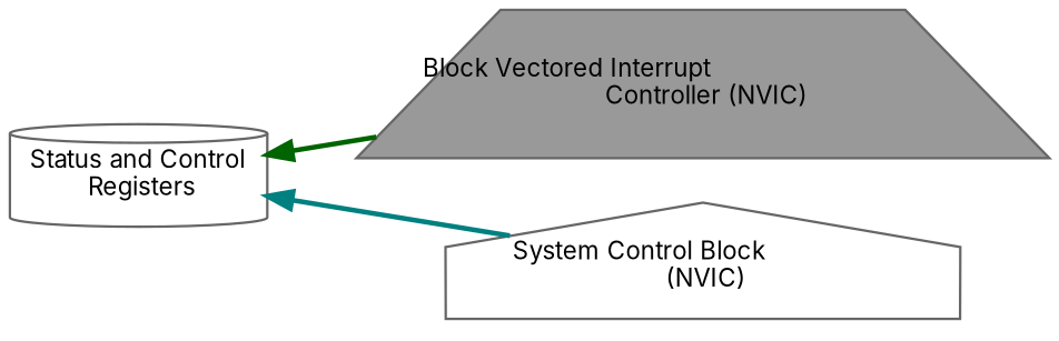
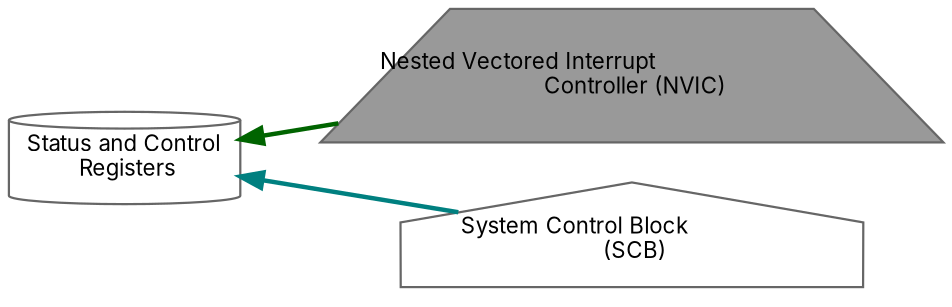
  digraph {
    fontname=Inter
    rankdir=LR
    node [color=grey40 fillcolor=white fontname=Inter fontsize=10 style=filled]
    edge [dir=back fontname=Inter fontsize=10 labelfontname=Helvetica labelfontsize=10 shape=plaintext style=bold]
    n1 [height=0.2 label="Status and Control\l Registers" shape=cylinder width=0.4]
-   n2 [color=gray40 fillcolor=grey60 fontcolor=black height=0.2 label="Block Vectored Interrupt\l Controller (NVIC)" shape=trapezium width=0.4]
-   n3 [height=0.2 label="System Control Block\l (NVIC)" shape=house width=0.4]
+   n2 [color=gray40 fillcolor=grey60 fontcolor=black height=0.2 label="Nested Vectored Interrupt\l Controller (NVIC)" shape=trapezium width=0.4]
+   n3 [height=0.2 label="System Control Block\l (SCB)" shape=house width=0.4]
    n1 -> n2 [color=darkgreen]
    n1 -> n3 [color=teal]
  }
